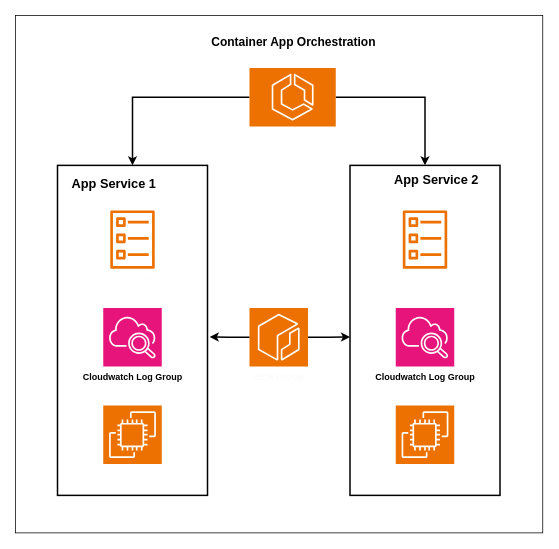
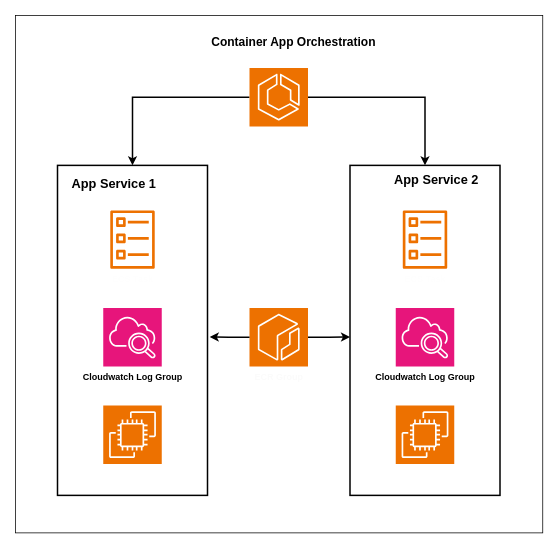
  <mxCell id="0" />
  <mxCell id="1" parent="0" />
  <mxCell id="2" value="" style="rounded=0;whiteSpace=wrap;html=1;" parent="1" vertex="1"><mxGeometry x="20" y="20" width="703" height="690" as="geometry" /></mxCell>
  <mxCell id="3" style="edgeStyle=orthogonalEdgeStyle;rounded=0;orthogonalLoop=1;jettySize=auto;html=1;exitX=1;exitY=0.5;exitDx=0;exitDy=0;exitPerimeter=0;entryX=0.5;entryY=0;entryDx=0;entryDy=0;strokeWidth=2;" parent="1" source="5" target="10" edge="1"><mxGeometry relative="1" as="geometry" /></mxCell>
  <mxCell id="4" style="edgeStyle=orthogonalEdgeStyle;rounded=0;orthogonalLoop=1;jettySize=auto;html=1;exitX=0;exitY=0.5;exitDx=0;exitDy=0;exitPerimeter=0;entryX=0.5;entryY=0;entryDx=0;entryDy=0;strokeWidth=2;" parent="1" source="5" target="6" edge="1"><mxGeometry relative="1" as="geometry" /></mxCell>
- <mxCell id="5" value="&lt;font style=&quot;color: rgb(255, 255, 255);&quot;&gt;&lt;b&gt;ECS Cluster&lt;/b&gt;&lt;/font&gt;" style="sketch=0;points=[[0,0,0],[0.25,0,0],[0.5,0,0],[0.75,0,0],[1,0,0],[0,1,0],[0.25,1,0],[0.5,1,0],[0.75,1,0],[1,1,0],[0,0.25,0],[0,0.5,0],[0,0.75,0],[1,0.25,0],[1,0.5,0],[1,0.75,0]];outlineConnect=0;fontColor=#232F3E;fillColor=#ED7100;strokeColor=#ffffff;dashed=0;verticalLabelPosition=bottom;verticalAlign=top;align=center;html=1;fontSize=12;fontStyle=0;aspect=fixed;shape=mxgraph.aws4.resourceIcon;resIcon=mxgraph.aws4.ecs;" parent="1" vertex="1"><mxGeometry x="332" y="90" width="115" height="78" as="geometry" /></mxCell>
+ <mxCell id="5" value="&lt;font style=&quot;color: rgb(255, 255, 255);&quot;&gt;&lt;b&gt;ECS Cluster&lt;/b&gt;&lt;/font&gt;" style="sketch=0;points=[[0,0,0],[0.25,0,0],[0.5,0,0],[0.75,0,0],[1,0,0],[0,1,0],[0.25,1,0],[0.5,1,0],[0.75,1,0],[1,1,0],[0,0.25,0],[0,0.5,0],[0,0.75,0],[1,0.25,0],[1,0.5,0],[1,0.75,0]];outlineConnect=0;fontColor=#232F3E;fillColor=#ED7100;strokeColor=#ffffff;dashed=0;verticalLabelPosition=bottom;verticalAlign=top;align=center;html=1;fontSize=12;fontStyle=0;aspect=fixed;shape=mxgraph.aws4.resourceIcon;resIcon=mxgraph.aws4.ecs;" parent="1" vertex="1"><mxGeometry x="332" y="90" width="78" height="78" as="geometry" /></mxCell>
  <mxCell id="6" value="" style="rounded=0;whiteSpace=wrap;html=1;strokeWidth=2;" parent="1" vertex="1"><mxGeometry x="76" y="220" width="200" height="440" as="geometry" /></mxCell>
  <mxCell id="7" value="&lt;font style=&quot;color: rgb(254, 254, 254);&quot;&gt;&lt;b&gt;ECS Task&lt;/b&gt;&lt;/font&gt;" style="sketch=0;outlineConnect=0;fontColor=#232F3E;gradientColor=none;fillColor=#ED7100;strokeColor=none;dashed=0;verticalLabelPosition=bottom;verticalAlign=top;align=center;html=1;fontSize=12;fontStyle=0;aspect=fixed;pointerEvents=1;shape=mxgraph.aws4.ecs_task;" parent="1" vertex="1"><mxGeometry x="146" y="280" width="60" height="77.84" as="geometry" /></mxCell>
  <mxCell id="8" value="&lt;font style=&quot;color: light-dark(rgb(0, 0, 0), rgb(255, 255, 255));&quot;&gt;&lt;b&gt;Cloudwatch Log Group&lt;/b&gt;&lt;/font&gt;" style="sketch=0;points=[[0,0,0],[0.25,0,0],[0.5,0,0],[0.75,0,0],[1,0,0],[0,1,0],[0.25,1,0],[0.5,1,0],[0.75,1,0],[1,1,0],[0,0.25,0],[0,0.5,0],[0,0.75,0],[1,0.25,0],[1,0.5,0],[1,0.75,0]];points=[[0,0,0],[0.25,0,0],[0.5,0,0],[0.75,0,0],[1,0,0],[0,1,0],[0.25,1,0],[0.5,1,0],[0.75,1,0],[1,1,0],[0,0.25,0],[0,0.5,0],[0,0.75,0],[1,0.25,0],[1,0.5,0],[1,0.75,0]];outlineConnect=0;fontColor=#232F3E;fillColor=#E7157B;strokeColor=#ffffff;dashed=0;verticalLabelPosition=bottom;verticalAlign=top;align=center;html=1;fontSize=12;fontStyle=0;aspect=fixed;shape=mxgraph.aws4.resourceIcon;resIcon=mxgraph.aws4.cloudwatch_2;" parent="1" vertex="1"><mxGeometry x="137" y="410" width="78" height="78" as="geometry" /></mxCell>
  <mxCell id="9" value="&lt;b&gt;&lt;font style=&quot;font-size: 17px;&quot;&gt;App Service 1&lt;/font&gt;&lt;/b&gt;" style="text;strokeColor=none;align=center;fillColor=none;html=1;verticalAlign=middle;whiteSpace=wrap;rounded=0;" parent="1" vertex="1"><mxGeometry x="88.5" y="230" width="125" height="30" as="geometry" /></mxCell>
  <mxCell id="10" value="" style="rounded=0;whiteSpace=wrap;html=1;strokeWidth=2;" parent="1" vertex="1"><mxGeometry x="466" y="220" width="200" height="440" as="geometry" /></mxCell>
  <mxCell id="11" value="&lt;font style=&quot;color: rgb(254, 254, 254);&quot;&gt;&lt;b&gt;ECS Task&lt;/b&gt;&lt;/font&gt;" style="sketch=0;outlineConnect=0;fontColor=#232F3E;gradientColor=none;fillColor=#ED7100;strokeColor=none;dashed=0;verticalLabelPosition=bottom;verticalAlign=top;align=center;html=1;fontSize=12;fontStyle=0;aspect=fixed;pointerEvents=1;shape=mxgraph.aws4.ecs_task;" parent="1" vertex="1"><mxGeometry x="536" y="280" width="60" height="77.84" as="geometry" /></mxCell>
  <mxCell id="12" value="&lt;font style=&quot;color: light-dark(rgb(0, 0, 0), rgb(255, 255, 255));&quot;&gt;&lt;b&gt;Cloudwatch Log Group&lt;/b&gt;&lt;/font&gt;" style="sketch=0;points=[[0,0,0],[0.25,0,0],[0.5,0,0],[0.75,0,0],[1,0,0],[0,1,0],[0.25,1,0],[0.5,1,0],[0.75,1,0],[1,1,0],[0,0.25,0],[0,0.5,0],[0,0.75,0],[1,0.25,0],[1,0.5,0],[1,0.75,0]];points=[[0,0,0],[0.25,0,0],[0.5,0,0],[0.75,0,0],[1,0,0],[0,1,0],[0.25,1,0],[0.5,1,0],[0.75,1,0],[1,1,0],[0,0.25,0],[0,0.5,0],[0,0.75,0],[1,0.25,0],[1,0.5,0],[1,0.75,0]];outlineConnect=0;fontColor=#232F3E;fillColor=#E7157B;strokeColor=#ffffff;dashed=0;verticalLabelPosition=bottom;verticalAlign=top;align=center;html=1;fontSize=12;fontStyle=0;aspect=fixed;shape=mxgraph.aws4.resourceIcon;resIcon=mxgraph.aws4.cloudwatch_2;" parent="1" vertex="1"><mxGeometry x="527" y="410" width="78" height="78" as="geometry" /></mxCell>
  <mxCell id="13" value="&lt;b&gt;&lt;font style=&quot;font-size: 17px;&quot;&gt;App Service 2&lt;/font&gt;&lt;/b&gt;" style="text;strokeColor=none;align=center;fillColor=none;html=1;verticalAlign=middle;whiteSpace=wrap;rounded=0;" parent="1" vertex="1"><mxGeometry x="518.5" y="225" width="125" height="30" as="geometry" /></mxCell>
  <mxCell id="14" value="&lt;font style=&quot;color: rgb(255, 255, 255);&quot;&gt;&lt;b&gt;Container&lt;/b&gt;&lt;/font&gt;" style="sketch=0;points=[[0,0,0],[0.25,0,0],[0.5,0,0],[0.75,0,0],[1,0,0],[0,1,0],[0.25,1,0],[0.5,1,0],[0.75,1,0],[1,1,0],[0,0.25,0],[0,0.5,0],[0,0.75,0],[1,0.25,0],[1,0.5,0],[1,0.75,0]];outlineConnect=0;fontColor=#232F3E;fillColor=#ED7100;strokeColor=#ffffff;dashed=0;verticalLabelPosition=bottom;verticalAlign=top;align=center;html=1;fontSize=12;fontStyle=0;aspect=fixed;shape=mxgraph.aws4.resourceIcon;resIcon=mxgraph.aws4.ec2;" parent="1" vertex="1"><mxGeometry x="137" y="540" width="78" height="78" as="geometry" /></mxCell>
  <mxCell id="15" value="&lt;font style=&quot;color: rgb(255, 255, 255);&quot;&gt;&lt;b&gt;Container&lt;/b&gt;&lt;/font&gt;" style="sketch=0;points=[[0,0,0],[0.25,0,0],[0.5,0,0],[0.75,0,0],[1,0,0],[0,1,0],[0.25,1,0],[0.5,1,0],[0.75,1,0],[1,1,0],[0,0.25,0],[0,0.5,0],[0,0.75,0],[1,0.25,0],[1,0.5,0],[1,0.75,0]];outlineConnect=0;fontColor=#232F3E;fillColor=#ED7100;strokeColor=#ffffff;dashed=0;verticalLabelPosition=bottom;verticalAlign=top;align=center;html=1;fontSize=12;fontStyle=0;aspect=fixed;shape=mxgraph.aws4.resourceIcon;resIcon=mxgraph.aws4.ec2;" parent="1" vertex="1"><mxGeometry x="527" y="540" width="78" height="78" as="geometry" /></mxCell>
  <mxCell id="16" value="&lt;font style=&quot;font-size: 16px;&quot;&gt;&lt;b&gt;Container App Orchestration&lt;/b&gt;&lt;/font&gt;" style="text;strokeColor=none;align=center;fillColor=none;html=1;verticalAlign=middle;whiteSpace=wrap;rounded=0;" parent="1" vertex="1"><mxGeometry x="275" y="40" width="232" height="30" as="geometry" /></mxCell>
  <mxCell id="17" value="&lt;font style=&quot;color: rgb(251, 251, 251);&quot;&gt;&lt;b&gt;ECR Group&lt;/b&gt;&lt;/font&gt;" style="sketch=0;points=[[0,0,0],[0.25,0,0],[0.5,0,0],[0.75,0,0],[1,0,0],[0,1,0],[0.25,1,0],[0.5,1,0],[0.75,1,0],[1,1,0],[0,0.25,0],[0,0.5,0],[0,0.75,0],[1,0.25,0],[1,0.5,0],[1,0.75,0]];outlineConnect=0;fontColor=#232F3E;fillColor=#ED7100;strokeColor=#ffffff;dashed=0;verticalLabelPosition=bottom;verticalAlign=top;align=center;html=1;fontSize=12;fontStyle=0;aspect=fixed;shape=mxgraph.aws4.resourceIcon;resIcon=mxgraph.aws4.ecr;" parent="1" vertex="1"><mxGeometry x="332" y="410" width="78" height="78" as="geometry" /></mxCell>
  <mxCell id="18" style="edgeStyle=orthogonalEdgeStyle;rounded=0;orthogonalLoop=1;jettySize=auto;html=1;exitX=1;exitY=0.5;exitDx=0;exitDy=0;exitPerimeter=0;entryX=0;entryY=0.52;entryDx=0;entryDy=0;entryPerimeter=0;strokeWidth=2;" edge="1" parent="1" source="17" target="10"><mxGeometry relative="1" as="geometry" /></mxCell>
  <mxCell id="19" style="edgeStyle=orthogonalEdgeStyle;rounded=0;orthogonalLoop=1;jettySize=auto;html=1;exitX=0;exitY=0.5;exitDx=0;exitDy=0;exitPerimeter=0;entryX=1.015;entryY=0.52;entryDx=0;entryDy=0;entryPerimeter=0;strokeWidth=2;" edge="1" parent="1" source="17" target="6"><mxGeometry relative="1" as="geometry" /></mxCell>
